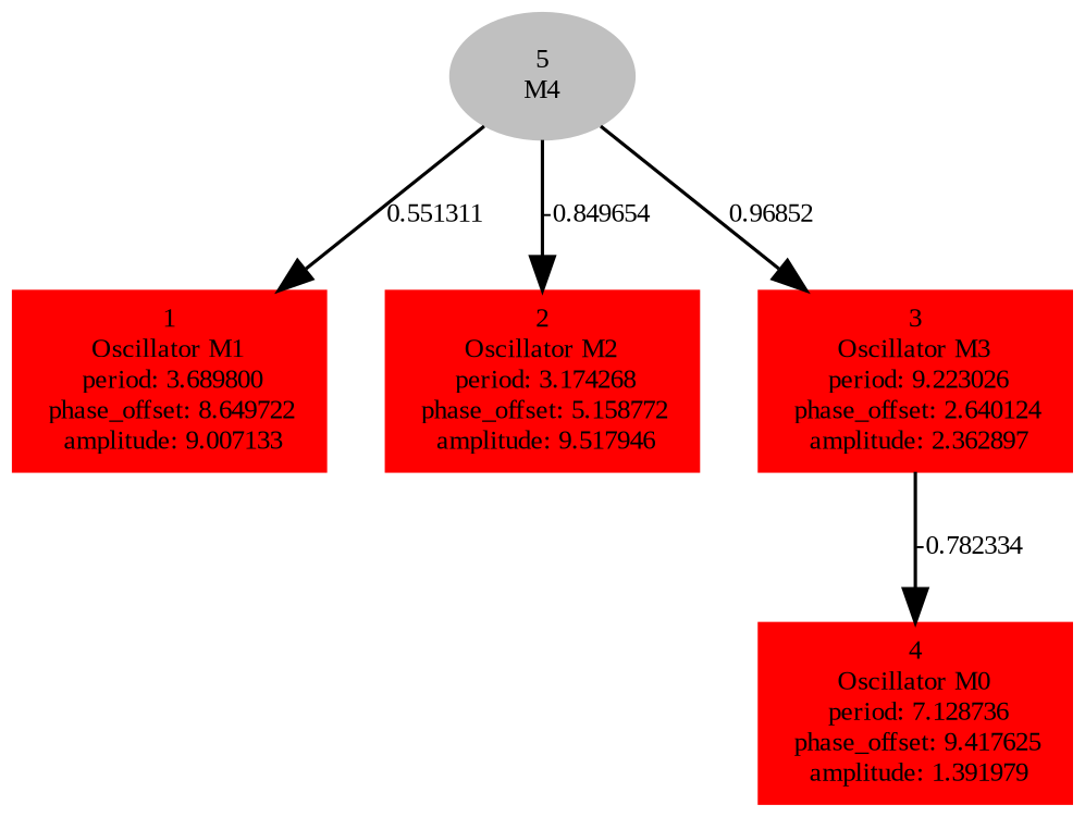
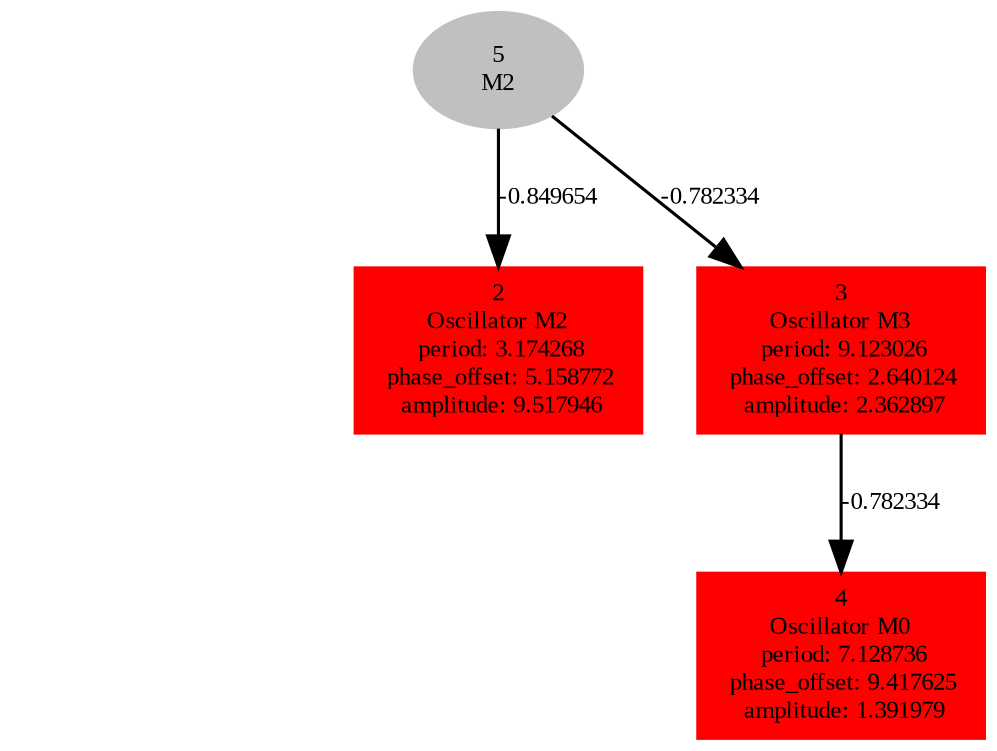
  digraph {
    fontname="Liberation Serif"
    forcelabels=true
    node [color=red fontname="Liberation Serif" fontsize=8 shape=box style=filled]
    edge [fontname="Liberation Serif" fontsize=8]
-   n1 [label=<1<BR />Oscillator M1<BR /> period: 3.689800<BR /> phase_offset: 8.649722<BR /> amplitude: 9.007133>]
    n2 [label=<2<BR />Oscillator M2<BR /> period: 3.174268<BR /> phase_offset: 5.158772<BR /> amplitude: 9.517946>]
-   n3 [label=<3<BR />Oscillator M3<BR /> period: 9.223026<BR /> phase_offset: 2.640124<BR /> amplitude: 2.362897>]
+   n3 [label=<3<BR />Oscillator M3<BR /> period: 9.123026<BR /> phase_offset: 2.640124<BR /> amplitude: 2.362897>]
    n4 [label=<4<BR />Oscillator M0<BR /> period: 7.128736<BR /> phase_offset: 9.417625<BR /> amplitude: 1.391979>]
-   n5 [color=grey label=<5<BR/>M4> shape=""]
+   n5 [color=grey label=<5<BR/>M2> shape=""]
    n3 -> n4 [label="-0.782334 "]
-   n5 -> n1 [label="0.551311 "]
    n5 -> n2 [label="-0.849654 "]
-   n5 -> n3 [label="0.96852 "]
+   n5 -> n3 [label="-0.782334 "]
  }
